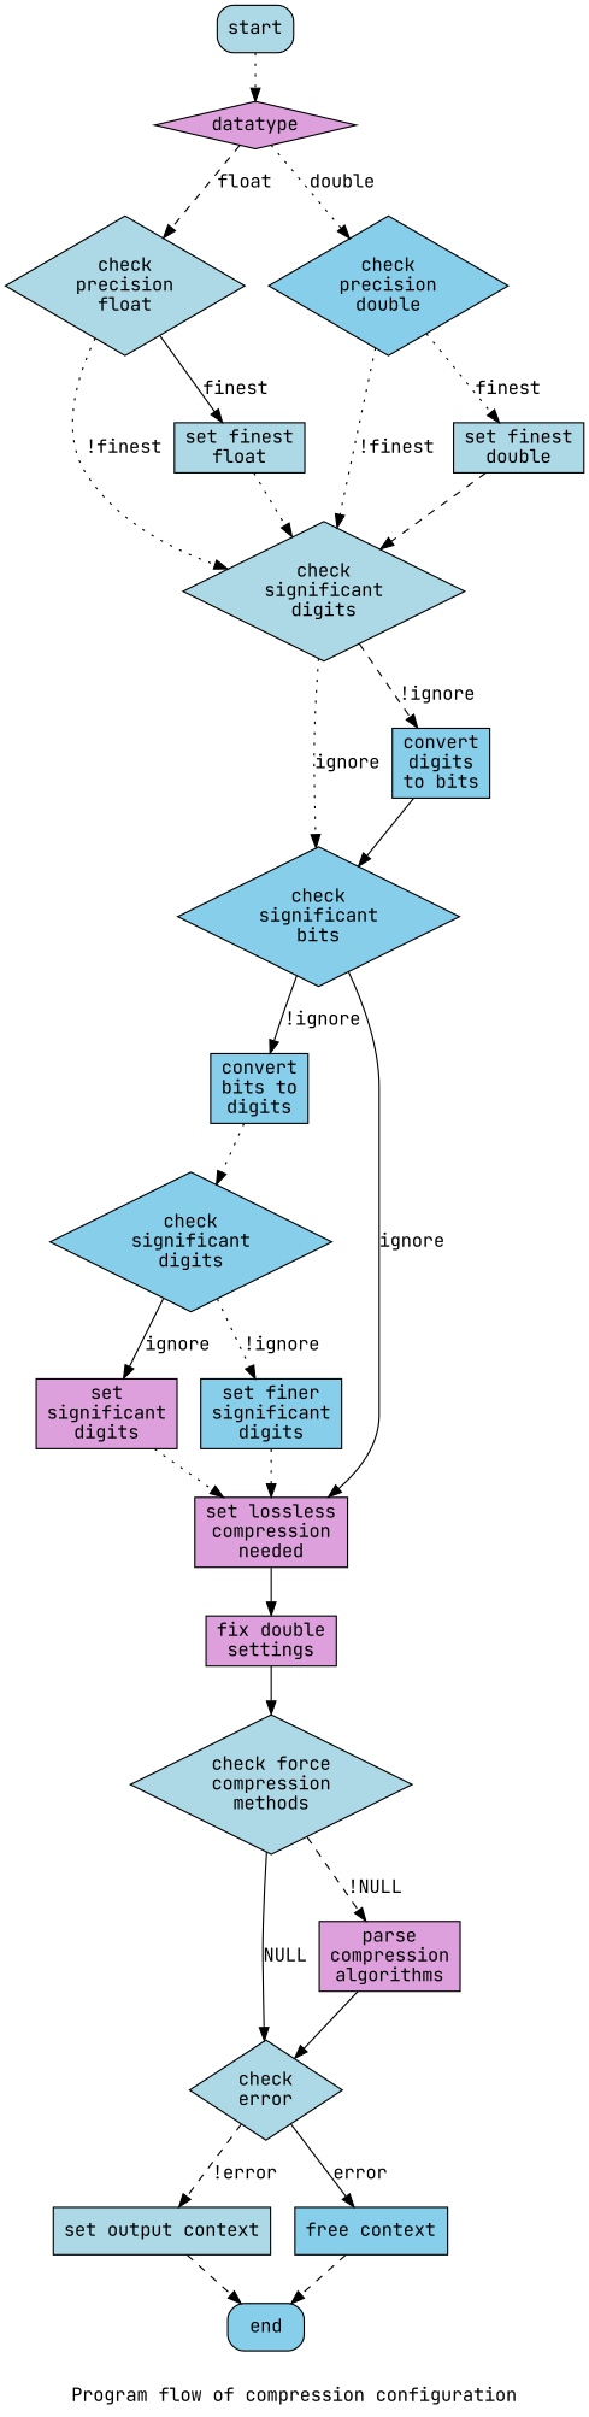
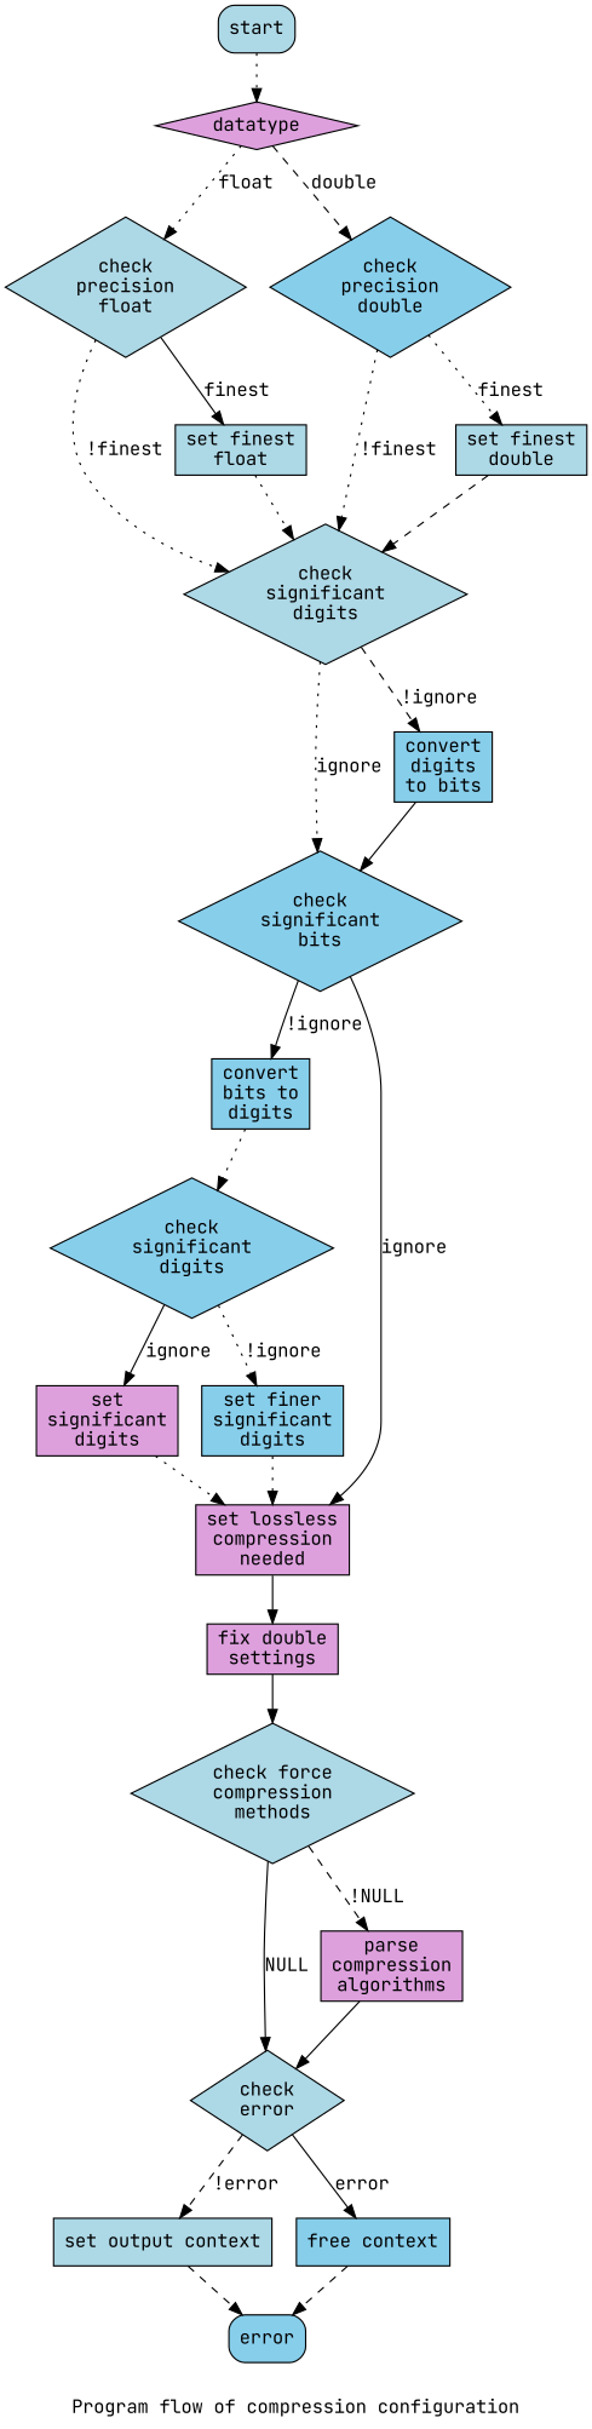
  digraph {
    fontname="JetBrains Mono"
    label="Program flow of compression configuration"
    node [fillcolor=lightblue fontname="JetBrains Mono" shape=box style=filled]
    edge [fontname="JetBrains Mono" style=dotted]
    datatype [fillcolor=plum shape=diamond]
    n2 [label="check\nprecision\nfloat" shape=diamond]
    n3 [fillcolor=skyblue label="check\nprecision\ndouble" shape=diamond]
    n4 [label="check\nsignificant\ndigits" shape=diamond]
    n5 [label="set finest\nfloat"]
    n6 [label="set finest\ndouble"]
    n7 [fillcolor=skyblue label="check\nsignificant\nbits" shape=diamond]
    n8 [fillcolor=skyblue label="convert\ndigits\nto bits"]
    n9 [fillcolor=skyblue label="convert\nbits to\ndigits"]
    n10 [fillcolor=plum label="set lossless\ncompression\nneeded"]
    n11 [fillcolor=skyblue label="check\nsignificant\ndigits" shape=diamond]
    n12 [fillcolor=plum label="fix double\nsettings"]
    n13 [fillcolor=plum label="set\nsignificant\ndigits"]
    n14 [fillcolor=skyblue label="set finer\nsignificant\ndigits"]
    n15 [label="check force\ncompression\nmethods" shape=diamond]
    n16 [label="check\nerror" shape=diamond]
    n17 [fillcolor=plum label="parse\ncompression\nalgorithms"]
    n18 [label="set output context"]
    n19 [fillcolor=skyblue label="free context"]
-   end [fillcolor=skyblue style="rounded,filled"]
+   end [fillcolor=skyblue style="rounded,filled" label=error]
    start [style="rounded,filled"]
-   datatype -> n2 [label=float style=dashed]
-   datatype -> n3 [label=double]
+   datatype -> n2 [label=float]
+   datatype -> n3 [label=double style=dashed]
    n2 -> n4 [label="!finest"]
    n2 -> n5 [label=finest style=solid]
    n3 -> n4 [label="!finest"]
    n3 -> n6 [label=finest]
    n4 -> n7 [label=ignore]
    n4 -> n8 [label="!ignore" style=dashed]
    n5 -> n4
    n6 -> n4 [style=dashed]
    n7 -> n9 [label="!ignore" style=solid]
    n7 -> n10 [label=ignore style=solid]
    n8 -> n7 [style=solid]
    n9 -> n11
    n10 -> n12 [style=solid]
    n11 -> n13 [label=ignore style=solid]
    n11 -> n14 [label="!ignore"]
    n12 -> n15 [style=solid]
    n13 -> n10
    n14 -> n10
    n15 -> n16 [label=NULL style=solid]
    n15 -> n17 [label="!NULL" style=dashed]
    n16 -> n18 [label="!error" style=dashed]
    n16 -> n19 [label=error style=solid]
    n17 -> n16 [style=solid]
    n18 -> end [style=dashed]
    n19 -> end [style=dashed]
    start -> datatype
  }
